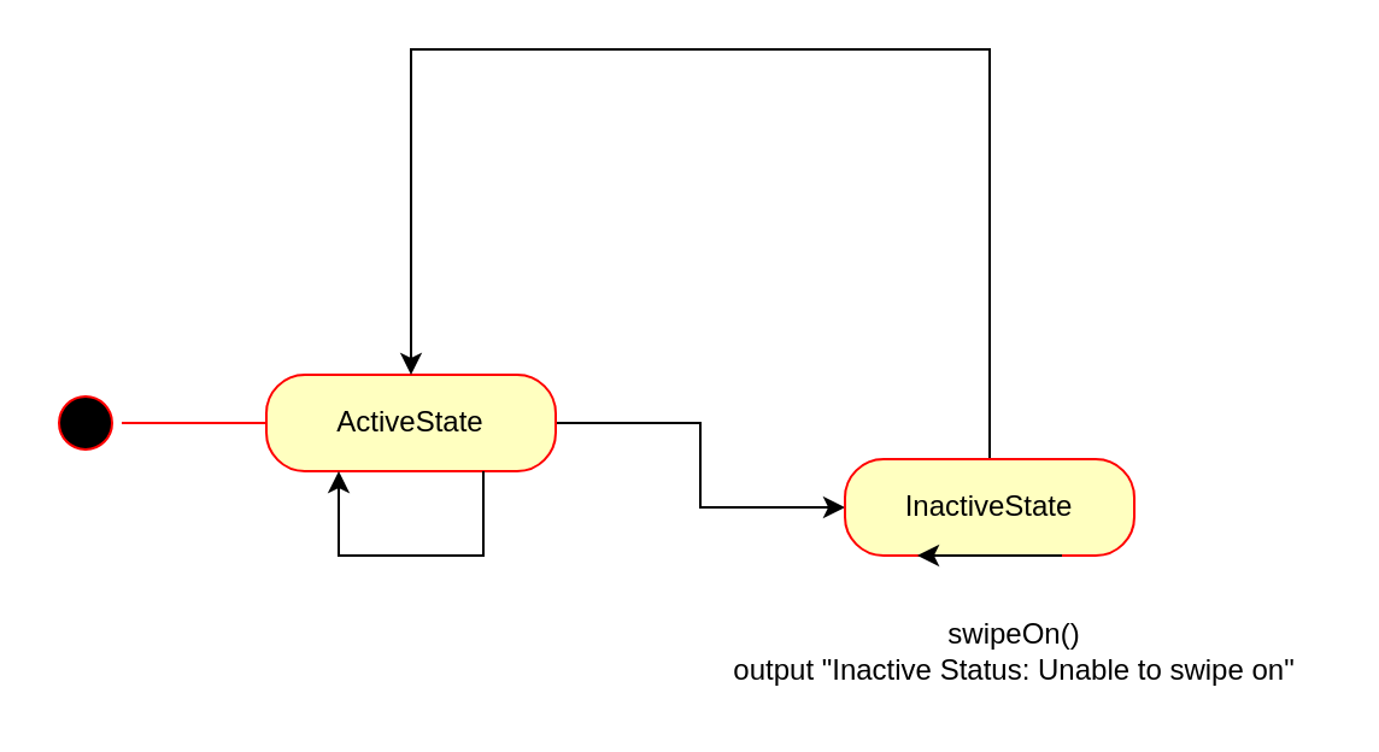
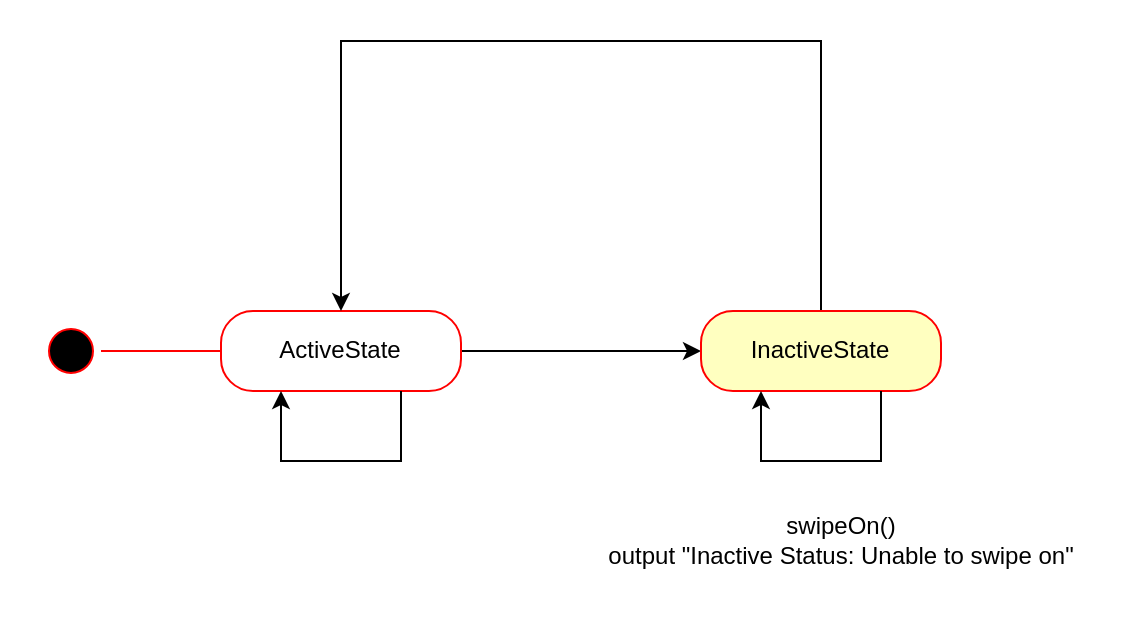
  <mxCell id="0" />
  <mxCell id="1" parent="0" />
  <mxCell id="2" value="" style="ellipse;html=1;shape=startState;fillColor=#000000;strokeColor=#ff0000;" vertex="1" parent="1"><mxGeometry x="20" y="160" width="30" height="30" as="geometry" /></mxCell>
  <mxCell id="3" value="" style="edgeStyle=orthogonalEdgeStyle;html=1;verticalAlign=bottom;endArrow=open;endSize=8;strokeColor=#ff0000;rounded=0;" edge="1" source="2" parent="1"><mxGeometry relative="1" as="geometry"><mxPoint x="130" y="175" as="targetPoint" /></mxGeometry></mxCell>
  <mxCell id="4" style="edgeStyle=orthogonalEdgeStyle;rounded=0;orthogonalLoop=1;jettySize=auto;html=1;exitX=1;exitY=0.5;exitDx=0;exitDy=0;entryX=0;entryY=0.5;entryDx=0;entryDy=0;" edge="1" parent="1" source="5" target="8"><mxGeometry relative="1" as="geometry" /></mxCell>
- <mxCell id="5" value="ActiveState" style="rounded=1;whiteSpace=wrap;html=1;arcSize=40;fontColor=#000000;fillColor=#ffffc0;strokeColor=#ff0000;" vertex="1" parent="1"><mxGeometry x="110" y="155" width="120" height="40" as="geometry" /></mxCell>
+ <mxCell id="5" value="ActiveState" style="rounded=1;whiteSpace=wrap;html=1;arcSize=40;fontColor=#000000;fillColor=#ffffff;strokeColor=#ff0000;" vertex="1" parent="1"><mxGeometry x="110" y="155" width="120" height="40" as="geometry" /></mxCell>
  <mxCell id="6" style="edgeStyle=orthogonalEdgeStyle;rounded=0;orthogonalLoop=1;jettySize=auto;html=1;exitX=0.75;exitY=1;exitDx=0;exitDy=0;entryX=0.25;entryY=1;entryDx=0;entryDy=0;" edge="1" parent="1" source="5" target="5"><mxGeometry relative="1" as="geometry"><Array as="points"><mxPoint x="200" y="230" /><mxPoint x="140" y="230" /></Array></mxGeometry></mxCell>
  <mxCell id="7" style="edgeStyle=orthogonalEdgeStyle;rounded=0;orthogonalLoop=1;jettySize=auto;html=1;exitX=0.5;exitY=0;exitDx=0;exitDy=0;entryX=0.5;entryY=0;entryDx=0;entryDy=0;" edge="1" parent="1" source="8" target="5"><mxGeometry relative="1" as="geometry"><Array as="points"><mxPoint x="410" y="20" /><mxPoint x="170" y="20" /></Array></mxGeometry></mxCell>
- <mxCell id="8" value="InactiveState" style="rounded=1;whiteSpace=wrap;html=1;arcSize=40;fontColor=#000000;fillColor=#ffffc0;strokeColor=#ff0000;" vertex="1" parent="1"><mxGeometry x="350" y="190" width="120" height="40" as="geometry" /></mxCell>
+ <mxCell id="8" value="InactiveState" style="rounded=1;whiteSpace=wrap;html=1;arcSize=40;fontColor=#000000;fillColor=#ffffc0;strokeColor=#ff0000;" vertex="1" parent="1"><mxGeometry x="350" y="155" width="120" height="40" as="geometry" /></mxCell>
  <mxCell id="9" style="edgeStyle=orthogonalEdgeStyle;rounded=0;orthogonalLoop=1;jettySize=auto;html=1;exitX=0.75;exitY=1;exitDx=0;exitDy=0;entryX=0.25;entryY=1;entryDx=0;entryDy=0;" edge="1" parent="1" source="8" target="8"><mxGeometry relative="1" as="geometry"><Array as="points"><mxPoint x="440" y="230" /><mxPoint x="380" y="230" /></Array></mxGeometry></mxCell>
  <mxCell id="10" value="swipeOn()&lt;br&gt;output &quot;Inactive Status: Unable to swipe on&quot;" style="text;html=1;align=center;verticalAlign=middle;resizable=0;points=[];autosize=1;strokeColor=none;fillColor=none;" vertex="1" parent="1"><mxGeometry x="290" y="250" width="260" height="40" as="geometry" /></mxCell>
